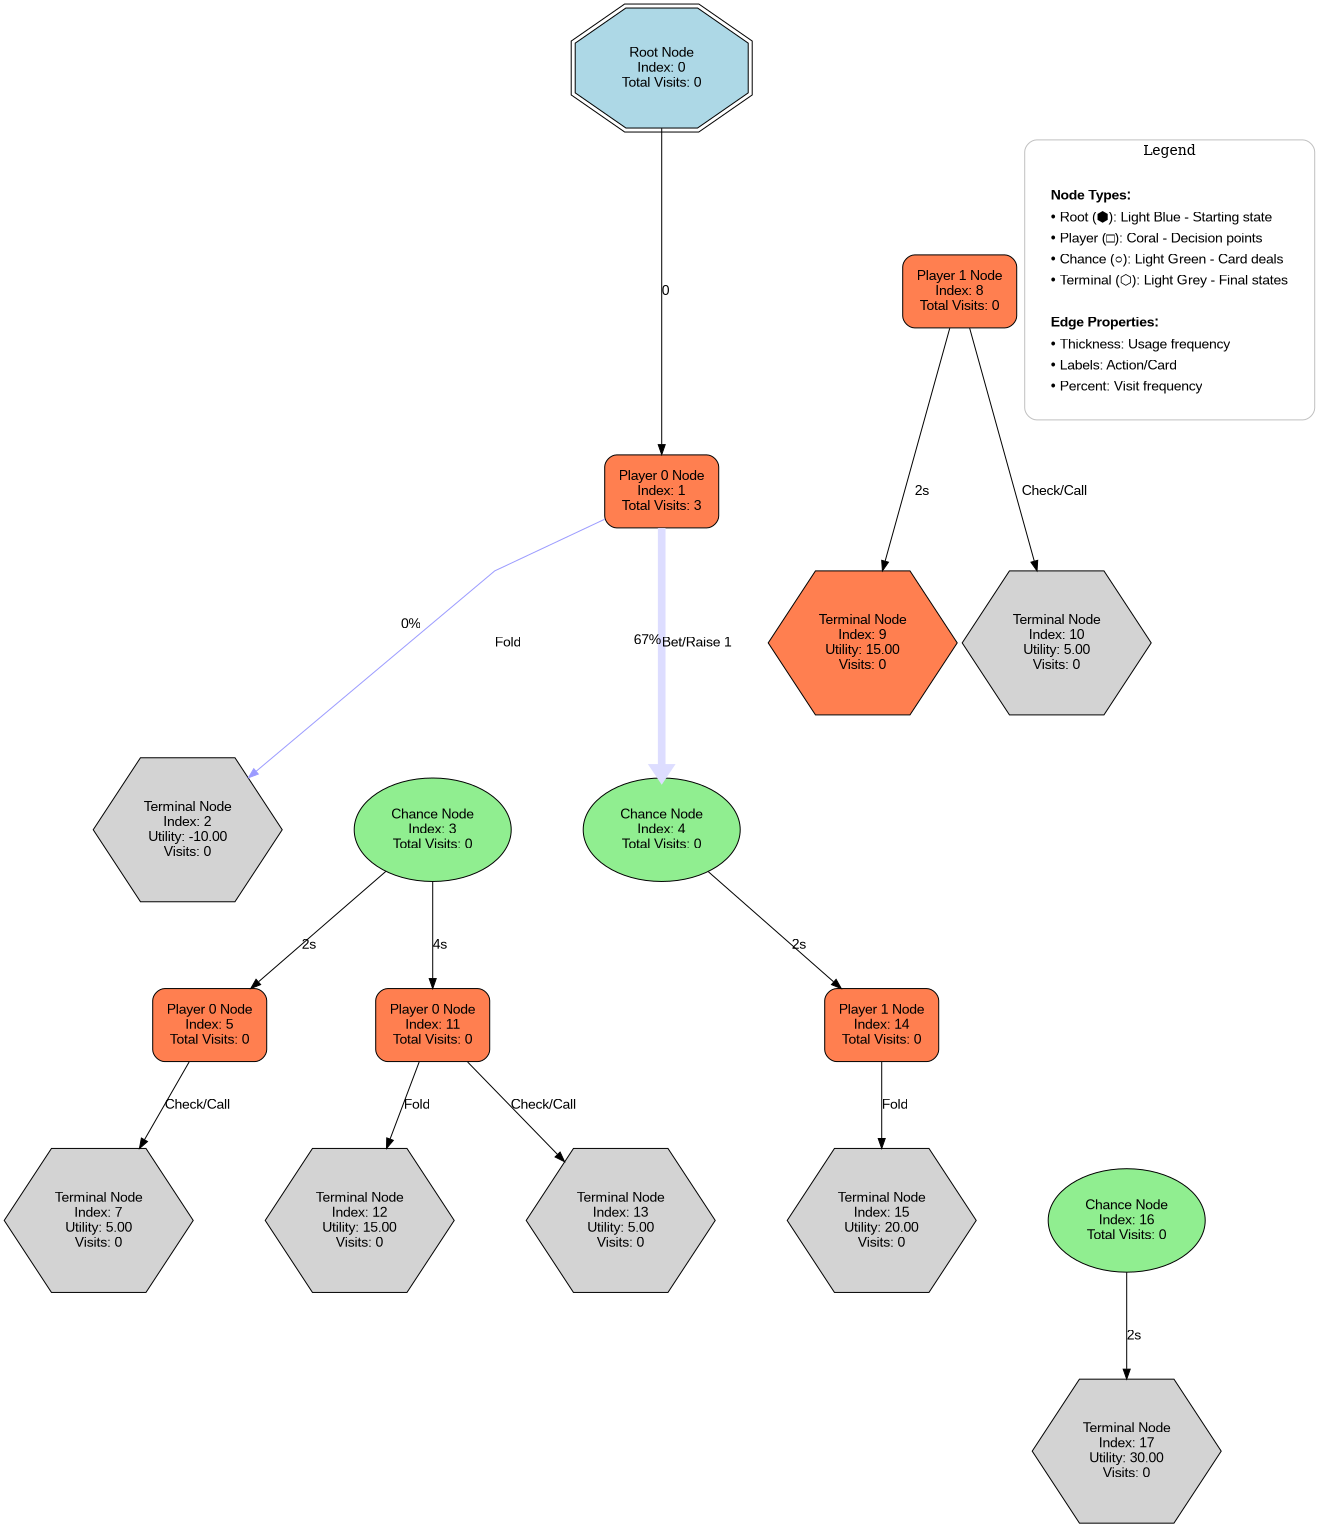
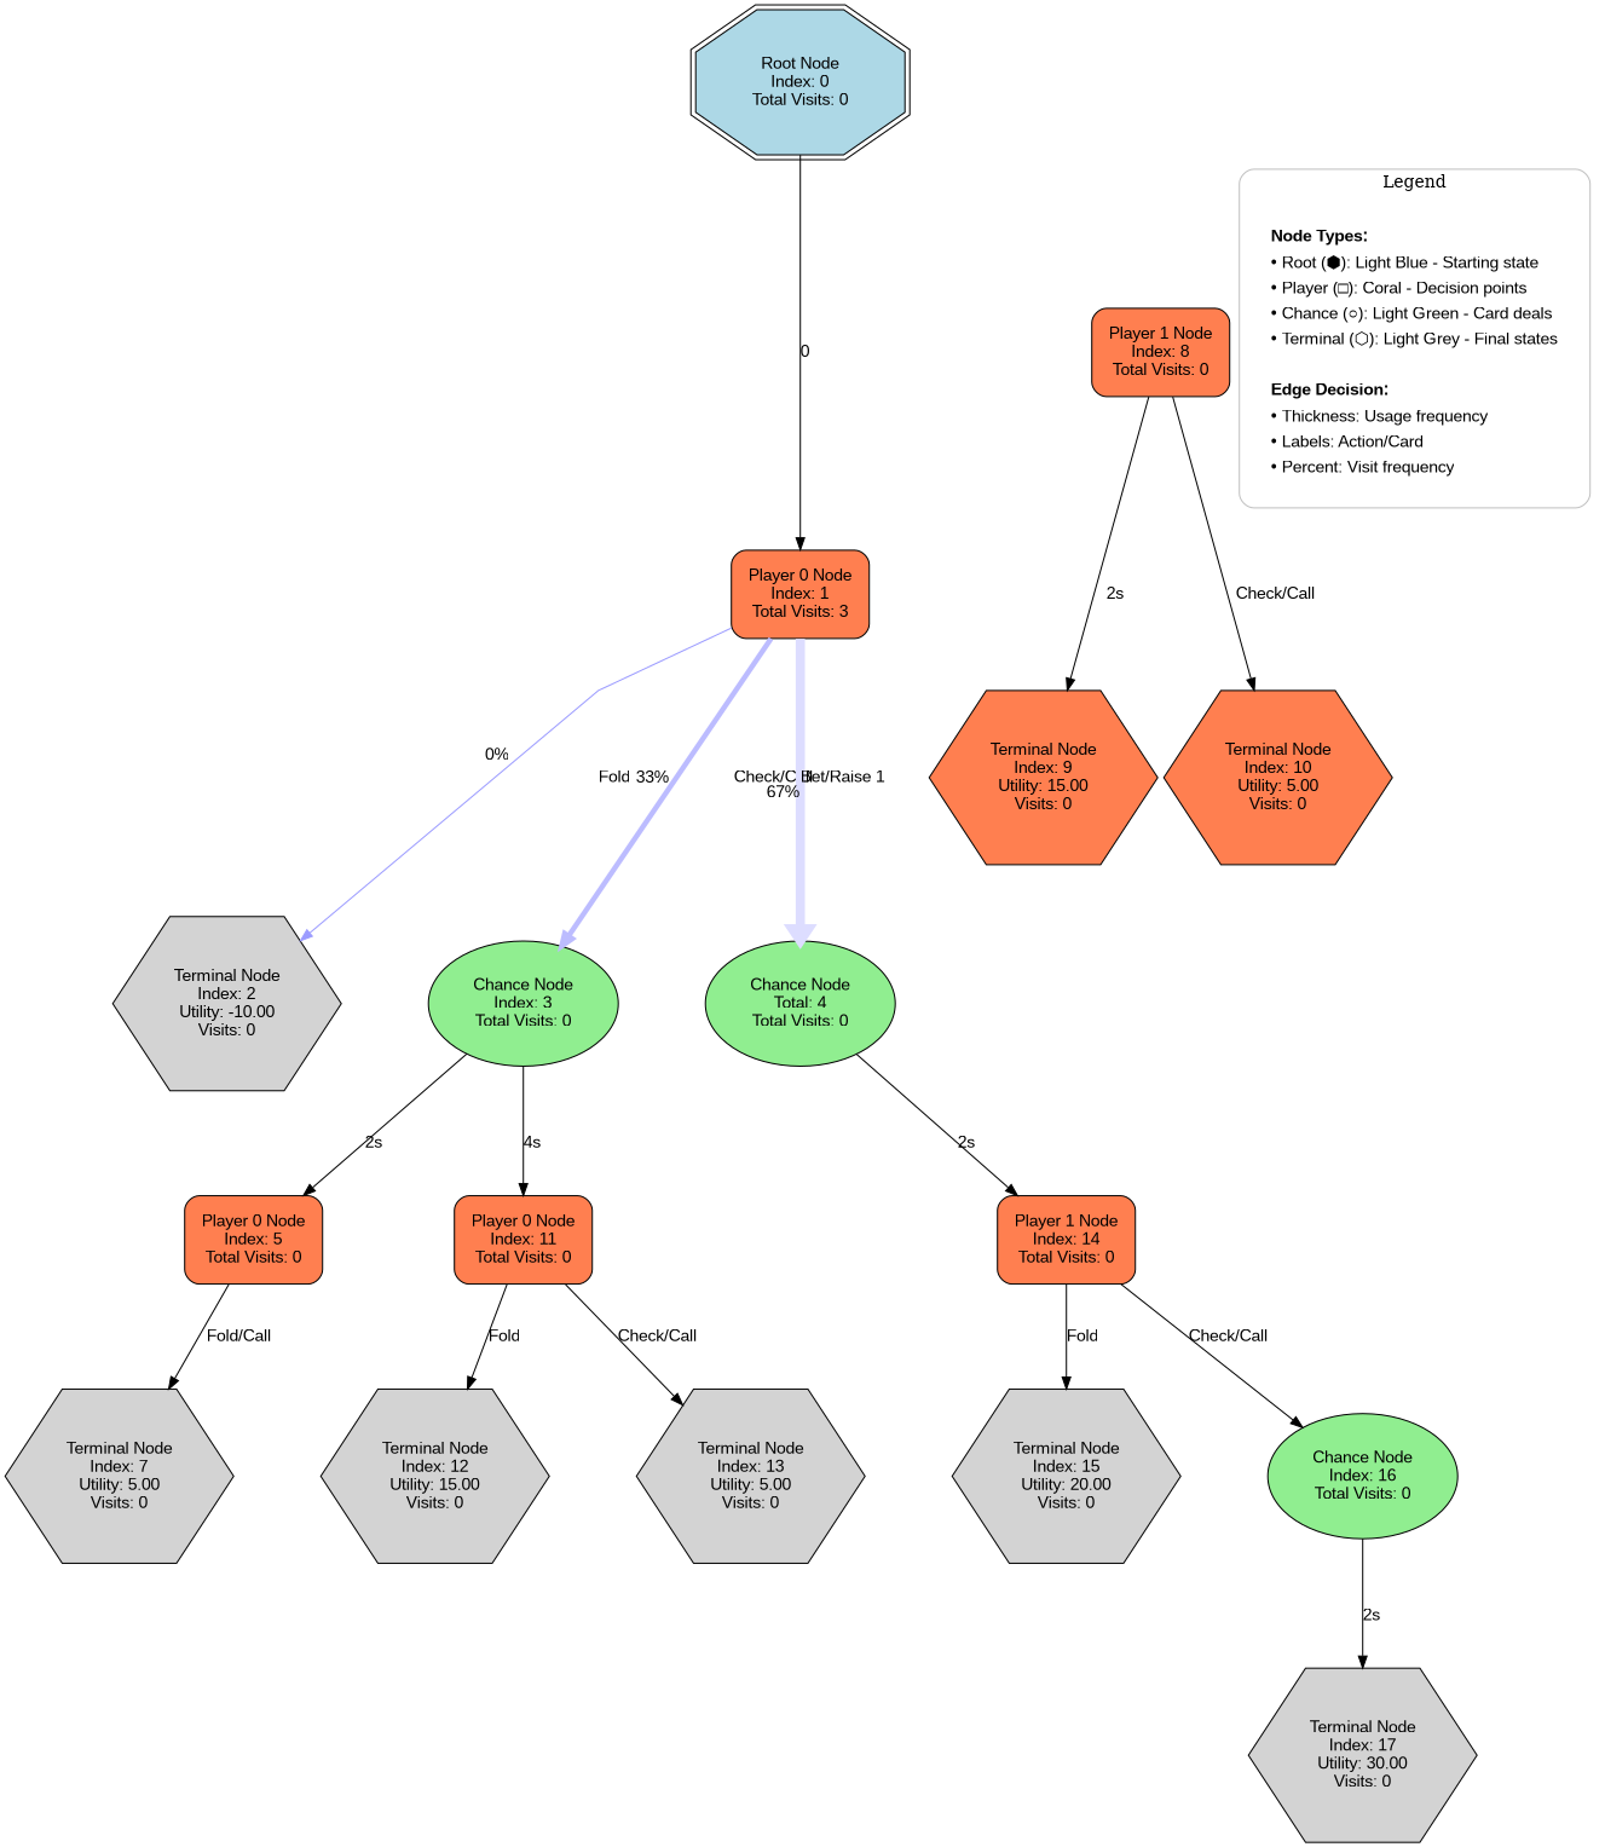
  digraph {
    compound=true
    concentrate=true
    nodesep=1.0
    rankdir=TB
    ranksep=1.2
    splines=polyline
    node [fillcolor=lightgrey fontname=Arial margin=0.2 shape=hexagon style=filled]
    edge [fontname=Arial labelangle=25 labeldistance=1.8 labelfloat=true penwidth=1.0 weight=1]
    n1 [fillcolor=lightblue label="Root Node\nIndex: 0\nTotal Visits: 0" shape=doubleoctagon]
    n2 [fillcolor=coral label="Player 0 Node\nIndex: 1\nTotal Visits: 3" shape=box style="rounded,filled"]
    n3 [fillcolor=coral label="Player 0 Node\nIndex: 5\nTotal Visits: 0" shape=box style="rounded,filled"]
    n4 [fillcolor=coral label="Player 1 Node\nIndex: 8\nTotal Visits: 0" shape=box style="rounded,filled"]
    n5 [fillcolor=coral label="Player 0 Node\nIndex: 11\nTotal Visits: 0" shape=box style="rounded,filled"]
    n6 [fillcolor=coral label="Player 1 Node\nIndex: 14\nTotal Visits: 0" shape=box style="rounded,filled"]
-   n7 [label=<       <table border="0" cellborder="0" cellspacing="2">         <tr><td align="left"><b>Node Types:</b></td></tr>         <tr><td align="left">• Root (⬢): Light Blue - Starting state</td></tr>         <tr><td align="left">• Player (□): Coral - Decision points</td></tr>         <tr><td align="left">• Chance (○): Light Green - Card deals</td></tr>         <tr><td align="left">• Terminal (⬡): Light Grey - Final states</td></tr>         <tr><td><br/></td></tr>         <tr><td align="left"><b>Edge Properties:</b></td></tr>         <tr><td align="left">• Thickness: Usage frequency</td></tr>         <tr><td align="left">• Labels: Action/Card</td></tr>         <tr><td align="left">• Percent: Visit frequency</td></tr>       </table>     > shape=plaintext fillcolor="" style=""]
+   n7 [label=<       <table border="0" cellborder="0" cellspacing="2">         <tr><td align="left"><b>Node Types:</b></td></tr>         <tr><td align="left">• Root (⬢): Light Blue - Starting state</td></tr>         <tr><td align="left">• Player (□): Coral - Decision points</td></tr>         <tr><td align="left">• Chance (○): Light Green - Card deals</td></tr>         <tr><td align="left">• Terminal (⬡): Light Grey - Final states</td></tr>         <tr><td><br/></td></tr>         <tr><td align="left"><b>Edge Decision:</b></td></tr>         <tr><td align="left">• Thickness: Usage frequency</td></tr>         <tr><td align="left">• Labels: Action/Card</td></tr>         <tr><td align="left">• Percent: Visit frequency</td></tr>       </table>     > shape=plaintext fillcolor="" style=""]
    n8 [label="Terminal Node\nIndex: 2\nUtility: -10.00\nVisits: 0"]
    n9 [fillcolor=lightgreen label="Chance Node\nIndex: 3\nTotal Visits: 0" shape=ellipse]
-   n10 [fillcolor=lightgreen label="Chance Node\nIndex: 4\nTotal Visits: 0" shape=ellipse]
+   n10 [fillcolor=lightgreen label="Chance Node\nTotal: 4\nTotal Visits: 0" shape=ellipse]
    n11 [label="Terminal Node\nIndex: 7\nUtility: 5.00\nVisits: 0"]
    n12 [fillcolor=coral label="Terminal Node\nIndex: 9\nUtility: 15.00\nVisits: 0"]
-   n13 [label="Terminal Node\nIndex: 10\nUtility: 5.00\nVisits: 0"]
+   n13 [fillcolor=coral label="Terminal Node\nIndex: 10\nUtility: 5.00\nVisits: 0"]
    n14 [label="Terminal Node\nIndex: 12\nUtility: 15.00\nVisits: 0"]
    n15 [label="Terminal Node\nIndex: 13\nUtility: 5.00\nVisits: 0"]
    n16 [label="Terminal Node\nIndex: 15\nUtility: 20.00\nVisits: 0"]
    n17 [fillcolor=lightgreen label="Chance Node\nIndex: 16\nTotal Visits: 0" shape=ellipse]
    n18 [label="Terminal Node\nIndex: 17\nUtility: 30.00\nVisits: 0"]
    subgraph sub_1 {
      rank=source
      n1
    }
    subgraph sub_2 {
      rank=same
      n2
    }
    subgraph sub_3 {
      rank=same
      n3
    }
    subgraph sub_4 {
      rank=same
      n4
    }
    subgraph sub_5 {
      rank=same
      n5
    }
    subgraph sub_6 {
      rank=same
      n6
    }
    subgraph cluster_7 {
      color=gray
      label=Legend
      rank=sink
      style=rounded
      n7
    }
    n1 -> n2 [label=0]
    n2 -> n8 [color="#9B9BFF" label=Fold penwidth=1 xlabel="0%"]
+   n2 -> n9 [color="#BCBCFF" label="Check/Call" penwidth=4.3333335 weight=33 xlabel="33%"]
    n2 -> n10 [color="#DDDDFF" label="Bet/Raise 1" penwidth=7.666667 weight=66 xlabel="67%"]
-   n3 -> n11 [label="Check/Call"]
+   n3 -> n11 [label="Fold/Call"]
    n4 -> n12 [label="2s"]
    n4 -> n13 [label="Check/Call"]
    n5 -> n14 [label=Fold]
    n5 -> n15 [label="Check/Call"]
    n6 -> n16 [label=Fold]
+   n6 -> n17 [label="Check/Call"]
    n9 -> n3 [label="2s"]
    n9 -> n5 [label="4s"]
    n10 -> n6 [label="2s"]
    n17 -> n18 [label="2s"]
  }
